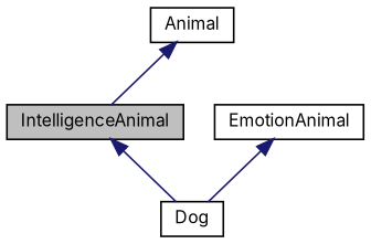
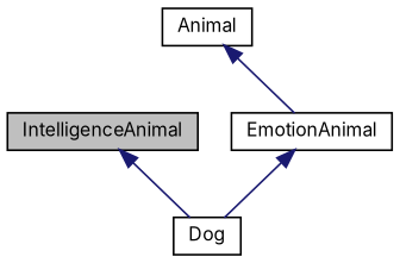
  digraph {
    fontname=Inter
    node [color=black fillcolor=white fontname=Inter fontsize=10 shape=record style=filled]
    edge [color=midnightblue dir=back fontname=Inter fontsize=10 labelfontname=Helvetica labelfontsize=10 style=solid]
    n1 [fillcolor=grey75 fontcolor=black height=0.2 label=IntelligenceAnimal width=0.4]
    n2 [height=0.2 label=Dog width=0.4]
    n3 [height=0.2 label=EmotionAnimal width=0.4]
    n4 [height=0.2 label=Animal width=0.4]
    n1 -> n2
    n3 -> n2
-   n4 -> n1
+   n4 -> n3
  }
